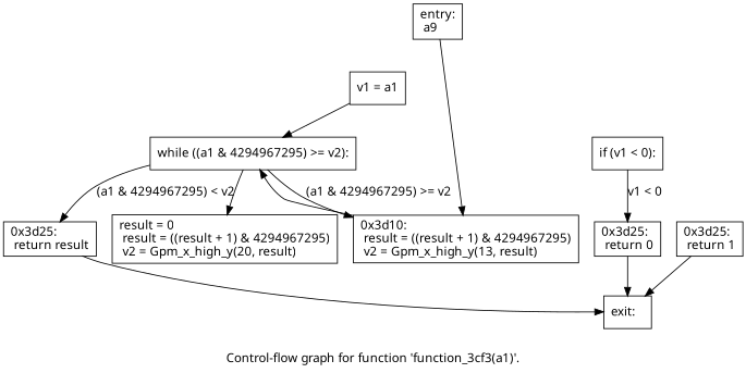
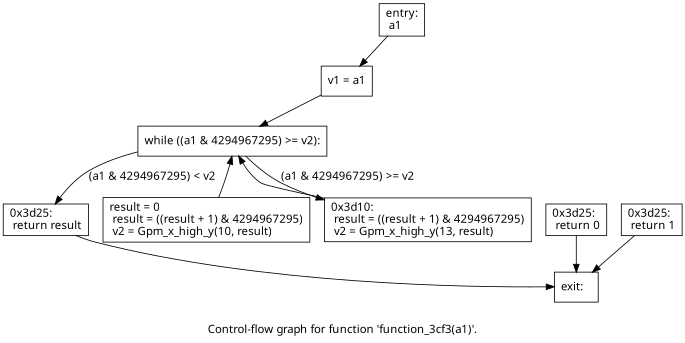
  digraph {
    fontname="Noto Sans"
    label="Control-flow graph for function 'function_3cf3(a1)'."
    node [fontname="Noto Sans" shape=record]
    edge [fontname="Noto Sans"]
-   n1 [label="{entry:\l  a9\l}"]
+   n1 [label="{entry:\l  a1\l}"]
    n2 [label="{  v1 = a1\l}"]
    n3 [label="{  while ((a1 & 4294967295) \>= v2):\l}"]
-   n4 [label="{  if (v1 \< 0):\l}"]
    n5 [label="{0x3d25:\l  return 0\l}"]
    n6 [label="{exit:\l}"]
    n7 [label="{0x3d25:\l  return 1\l}"]
-   n8 [label="{  result = 0\l  result = ((result + 1) & 4294967295)\l  v2 = Gpm_x_high_y(20, result)\l}"]
+   n8 [label="{  result = 0\l  result = ((result + 1) & 4294967295)\l  v2 = Gpm_x_high_y(10, result)\l}"]
    n9 [label="{0x3d10:\l  result = ((result + 1) & 4294967295)\l  v2 = Gpm_x_high_y(13, result)\l}"]
    n10 [label="{0x3d25:\l  return result\l}"]
-   n1 -> n9
+   n1 -> n2
    n2 -> n3
    n3 -> n9 [label="(a1 & 4294967295) \>= v2"]
    n3 -> n10 [label="(a1 & 4294967295) \< v2"]
-   n4 -> n5 [label="v1 \< 0"]
    n5 -> n6
    n7 -> n6
-   n3 -> n8
+   n8 -> n3
    n9 -> n3
    n10 -> n6
  }
